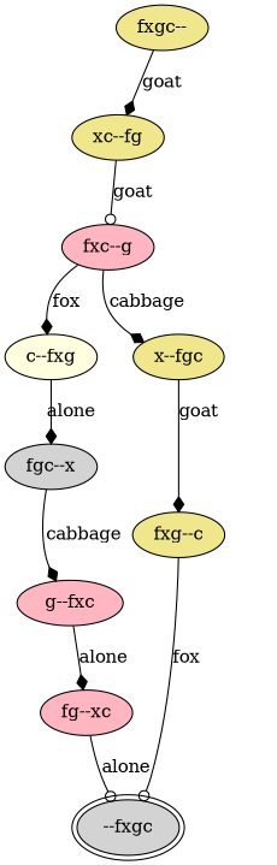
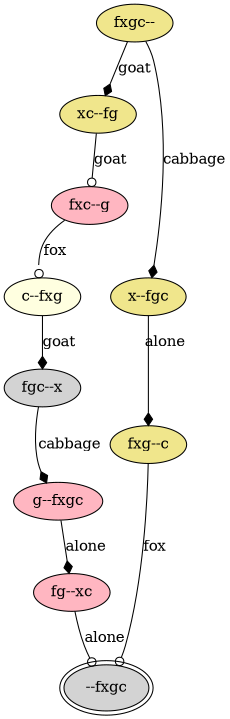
  digraph {
    rankdir=TB
    node [fillcolor=khaki style=filled]
    edge [arrowhead=diamond maxlen=0.3]
    n1 [label="fxgc--"]
    n2 [label="xc--fg"]
    n3 [fillcolor=lightpink label="fxc--g"]
    n4 [fillcolor=lightyellow label="c--fxg"]
    n5 [label="x--fgc"]
    n6 [fillcolor=lightgrey label="fgc--x"]
    n7 [label="fxg--c"]
-   n8 [fillcolor=lightpink label="g--fxc"]
+   n8 [fillcolor=lightpink label="g--fxgc"]
    n9 [fillcolor=lightpink label="fg--xc"]
    n10 [color="black:white:black" fillcolor=lightgrey label="--fxgc" peripheries=2]
    n1 -> n2 [label=goat]
    n2 -> n3 [arrowhead=odot label=goat]
-   n3 -> n4 [label=fox]
-   n3 -> n5 [label=cabbage]
-   n4 -> n6 [label=alone]
-   n5 -> n7 [label=goat]
+   n3 -> n4 [arrowhead=odot label=fox]
+   n1 -> n5 [label=cabbage]
+   n4 -> n6 [label=goat]
+   n5 -> n7 [label=alone]
    n6 -> n8 [label=cabbage]
    n7 -> n10 [arrowhead=odot label=fox]
    n8 -> n9 [label=alone]
    n9 -> n10 [arrowhead=odot label=alone]
  }
